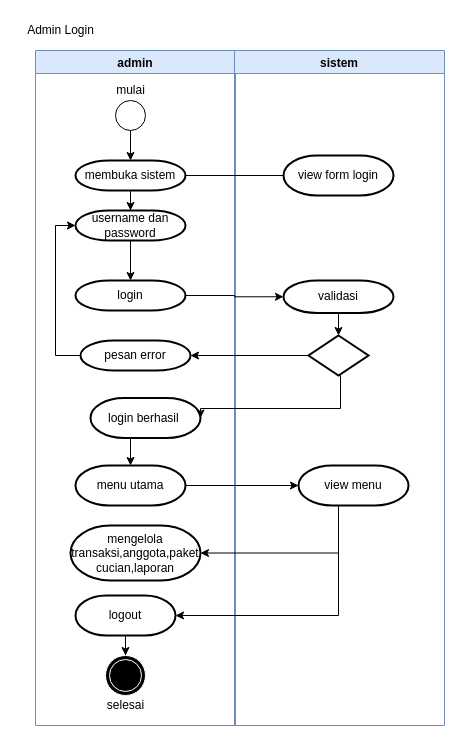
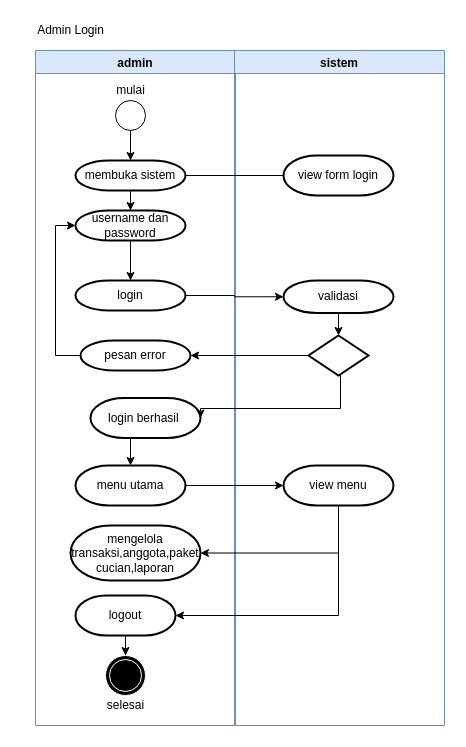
  <mxCell id="0" />
  <mxCell id="1" parent="0" />
  <mxCell id="2" value="admin" style="swimlane;fillColor=#dae8fc;strokeColor=#6c8ebf;" parent="1" vertex="1"><mxGeometry x="35" y="50" width="200" height="675" as="geometry" /></mxCell>
  <mxCell id="3" style="edgeStyle=orthogonalEdgeStyle;rounded=0;orthogonalLoop=1;jettySize=auto;html=1;" parent="2" source="4" target="6" edge="1"><mxGeometry relative="1" as="geometry" /></mxCell>
  <mxCell id="4" value="" style="ellipse;whiteSpace=wrap;html=1;aspect=fixed;" parent="2" vertex="1"><mxGeometry x="80" y="50" width="30" height="30" as="geometry" /></mxCell>
  <mxCell id="5" style="edgeStyle=orthogonalEdgeStyle;rounded=0;orthogonalLoop=1;jettySize=auto;html=1;entryX=0.5;entryY=0;entryDx=0;entryDy=0;entryPerimeter=0;" parent="2" source="6" target="8" edge="1"><mxGeometry relative="1" as="geometry" /></mxCell>
  <mxCell id="6" value="membuka sistem" style="strokeWidth=2;html=1;shape=mxgraph.flowchart.terminator;whiteSpace=wrap;" parent="2" vertex="1"><mxGeometry x="40" y="110" width="110" height="30" as="geometry" /></mxCell>
  <mxCell id="7" style="edgeStyle=orthogonalEdgeStyle;rounded=0;orthogonalLoop=1;jettySize=auto;html=1;exitX=0.5;exitY=1;exitDx=0;exitDy=0;exitPerimeter=0;entryX=0.5;entryY=0;entryDx=0;entryDy=0;entryPerimeter=0;" parent="2" source="8" target="9" edge="1"><mxGeometry relative="1" as="geometry" /></mxCell>
  <mxCell id="8" value="username dan password" style="strokeWidth=2;html=1;shape=mxgraph.flowchart.terminator;whiteSpace=wrap;" parent="2" vertex="1"><mxGeometry x="40" y="160" width="110" height="30" as="geometry" /></mxCell>
  <mxCell id="9" value="login" style="strokeWidth=2;html=1;shape=mxgraph.flowchart.terminator;whiteSpace=wrap;" parent="2" vertex="1"><mxGeometry x="40" y="230" width="110" height="30" as="geometry" /></mxCell>
  <mxCell id="10" style="edgeStyle=orthogonalEdgeStyle;rounded=0;orthogonalLoop=1;jettySize=auto;html=1;entryX=0;entryY=0.5;entryDx=0;entryDy=0;entryPerimeter=0;exitX=0;exitY=0.5;exitDx=0;exitDy=0;exitPerimeter=0;" parent="2" source="11" target="8" edge="1"><mxGeometry relative="1" as="geometry"><Array as="points"><mxPoint x="20" y="305" /><mxPoint x="20" y="175" /></Array></mxGeometry></mxCell>
  <mxCell id="11" value="pesan error" style="strokeWidth=2;html=1;shape=mxgraph.flowchart.terminator;whiteSpace=wrap;" parent="2" vertex="1"><mxGeometry x="45" y="290" width="110" height="30" as="geometry" /></mxCell>
  <mxCell id="12" style="edgeStyle=orthogonalEdgeStyle;rounded=0;orthogonalLoop=1;jettySize=auto;html=1;exitX=0.5;exitY=1;exitDx=0;exitDy=0;exitPerimeter=0;entryX=0.5;entryY=0;entryDx=0;entryDy=0;entryPerimeter=0;" parent="2" source="13" target="14" edge="1"><mxGeometry relative="1" as="geometry" /></mxCell>
  <mxCell id="13" value="login berhasil&amp;nbsp;" style="strokeWidth=2;html=1;shape=mxgraph.flowchart.terminator;whiteSpace=wrap;" parent="2" vertex="1"><mxGeometry x="55" y="347.5" width="110" height="40" as="geometry" /></mxCell>
  <mxCell id="14" value="menu utama" style="strokeWidth=2;html=1;shape=mxgraph.flowchart.terminator;whiteSpace=wrap;" parent="2" vertex="1"><mxGeometry x="40" y="415" width="110" height="40" as="geometry" /></mxCell>
  <mxCell id="15" value="mulai" style="text;html=1;align=center;verticalAlign=middle;resizable=0;points=[];autosize=1;strokeColor=none;fillColor=none;" parent="2" vertex="1"><mxGeometry x="75" y="30" width="40" height="20" as="geometry" /></mxCell>
  <mxCell id="16" style="edgeStyle=orthogonalEdgeStyle;rounded=0;orthogonalLoop=1;jettySize=auto;html=1;exitX=0.5;exitY=1;exitDx=0;exitDy=0;exitPerimeter=0;" parent="2" source="17" target="18" edge="1"><mxGeometry relative="1" as="geometry" /></mxCell>
  <mxCell id="17" value="logout" style="strokeWidth=2;html=1;shape=mxgraph.flowchart.terminator;whiteSpace=wrap;fillColor=#FFFFFF;" parent="2" vertex="1"><mxGeometry x="40" y="545" width="100" height="40" as="geometry" /></mxCell>
  <mxCell id="18" value="" style="ellipse;shape=doubleEllipse;whiteSpace=wrap;html=1;aspect=fixed;strokeColor=#FFFFFF;fillColor=#000000;" parent="2" vertex="1"><mxGeometry x="70" y="605" width="40" height="40" as="geometry" /></mxCell>
  <mxCell id="19" value="selesai" style="text;html=1;align=center;verticalAlign=middle;resizable=0;points=[];autosize=1;strokeColor=none;fillColor=none;" parent="2" vertex="1"><mxGeometry x="65" y="645" width="50" height="20" as="geometry" /></mxCell>
  <mxCell id="20" style="edgeStyle=orthogonalEdgeStyle;rounded=0;orthogonalLoop=1;jettySize=auto;html=1;exitX=0.5;exitY=1;exitDx=0;exitDy=0;exitPerimeter=0;" parent="2" edge="1"><mxGeometry relative="1" as="geometry"><mxPoint x="90" y="675" as="sourcePoint" /><mxPoint x="90" y="675" as="targetPoint" /></mxGeometry></mxCell>
  <mxCell id="21" value="mengelola transaksi,anggota,paket cucian,laporan" style="strokeWidth=2;html=1;shape=mxgraph.flowchart.terminator;whiteSpace=wrap;" parent="2" vertex="1"><mxGeometry x="35" y="475" width="130" height="55" as="geometry" /></mxCell>
  <mxCell id="22" value="sistem" style="swimlane;fillColor=#dae8fc;strokeColor=#6c8ebf;" parent="1" vertex="1"><mxGeometry x="234" y="50" width="210" height="675" as="geometry" /></mxCell>
  <mxCell id="23" value="view form login" style="strokeWidth=2;html=1;shape=mxgraph.flowchart.terminator;whiteSpace=wrap;" parent="22" vertex="1"><mxGeometry x="49" y="105" width="110" height="40" as="geometry" /></mxCell>
  <mxCell id="24" style="edgeStyle=orthogonalEdgeStyle;rounded=0;orthogonalLoop=1;jettySize=auto;html=1;entryX=0.5;entryY=0;entryDx=0;entryDy=0;entryPerimeter=0;" parent="22" source="25" target="26" edge="1"><mxGeometry relative="1" as="geometry" /></mxCell>
  <mxCell id="25" value="validasi" style="strokeWidth=2;html=1;shape=mxgraph.flowchart.terminator;whiteSpace=wrap;" parent="22" vertex="1"><mxGeometry x="49" y="230" width="110" height="32.5" as="geometry" /></mxCell>
  <mxCell id="26" value="" style="strokeWidth=2;html=1;shape=mxgraph.flowchart.decision;whiteSpace=wrap;" parent="22" vertex="1"><mxGeometry x="74" y="285" width="60" height="40" as="geometry" /></mxCell>
- <mxCell id="27" value="view menu" style="strokeWidth=2;html=1;shape=mxgraph.flowchart.terminator;whiteSpace=wrap;" parent="22" vertex="1"><mxGeometry x="64" y="415" width="110" height="40" as="geometry" /></mxCell>
+ <mxCell id="27" value="view menu" style="strokeWidth=2;html=1;shape=mxgraph.flowchart.terminator;whiteSpace=wrap;" parent="22" vertex="1"><mxGeometry x="49" y="415" width="110" height="40" as="geometry" /></mxCell>
  <mxCell id="28" style="edgeStyle=orthogonalEdgeStyle;rounded=0;orthogonalLoop=1;jettySize=auto;html=1;entryX=0;entryY=0.5;entryDx=0;entryDy=0;entryPerimeter=0;" parent="1" source="9" target="25" edge="1"><mxGeometry relative="1" as="geometry" /></mxCell>
  <mxCell id="29" style="edgeStyle=orthogonalEdgeStyle;rounded=0;orthogonalLoop=1;jettySize=auto;html=1;entryX=1;entryY=0.5;entryDx=0;entryDy=0;entryPerimeter=0;" parent="1" source="26" target="11" edge="1"><mxGeometry relative="1" as="geometry" /></mxCell>
  <mxCell id="30" style="edgeStyle=orthogonalEdgeStyle;rounded=0;orthogonalLoop=1;jettySize=auto;html=1;entryX=1;entryY=0.5;entryDx=0;entryDy=0;entryPerimeter=0;exitX=0.5;exitY=1;exitDx=0;exitDy=0;exitPerimeter=0;" parent="1" source="26" target="13" edge="1"><mxGeometry relative="1" as="geometry"><mxPoint x="185" y="440" as="targetPoint" /><Array as="points"><mxPoint x="340" y="375" /><mxPoint x="340" y="408" /></Array></mxGeometry></mxCell>
  <mxCell id="31" style="edgeStyle=orthogonalEdgeStyle;rounded=0;orthogonalLoop=1;jettySize=auto;html=1;entryX=0;entryY=0.5;entryDx=0;entryDy=0;entryPerimeter=0;endArrow=none;" parent="1" source="6" target="23" edge="1"><mxGeometry relative="1" as="geometry" /></mxCell>
  <mxCell id="32" style="edgeStyle=orthogonalEdgeStyle;rounded=0;orthogonalLoop=1;jettySize=auto;html=1;entryX=0;entryY=0.5;entryDx=0;entryDy=0;entryPerimeter=0;" parent="1" source="14" target="27" edge="1"><mxGeometry relative="1" as="geometry"><mxPoint x="285" y="500" as="targetPoint" /></mxGeometry></mxCell>
- <mxCell id="33" value="Admin Login" style="text;html=1;align=center;verticalAlign=middle;resizable=0;points=[];autosize=1;strokeColor=none;fillColor=none;" parent="1" vertex="1"><mxGeometry x="20" y="20" width="80" height="20" as="geometry" /></mxCell>
+ <mxCell id="33" value="Admin Login" style="text;html=1;align=center;verticalAlign=middle;resizable=0;points=[];autosize=1;strokeColor=none;fillColor=none;" parent="1" vertex="1"><mxGeometry x="30" y="20" width="80" height="20" as="geometry" /></mxCell>
  <mxCell id="34" style="edgeStyle=orthogonalEdgeStyle;rounded=0;orthogonalLoop=1;jettySize=auto;html=1;entryX=1;entryY=0.5;entryDx=0;entryDy=0;entryPerimeter=0;" parent="1" source="27" target="17" edge="1"><mxGeometry relative="1" as="geometry"><Array as="points"><mxPoint x="338" y="615" /></Array></mxGeometry></mxCell>
  <mxCell id="35" style="edgeStyle=orthogonalEdgeStyle;rounded=0;orthogonalLoop=1;jettySize=auto;html=1;entryX=1;entryY=0.5;entryDx=0;entryDy=0;entryPerimeter=0;" parent="1" source="27" target="21" edge="1"><mxGeometry relative="1" as="geometry"><Array as="points"><mxPoint x="338" y="553" /></Array></mxGeometry></mxCell>
